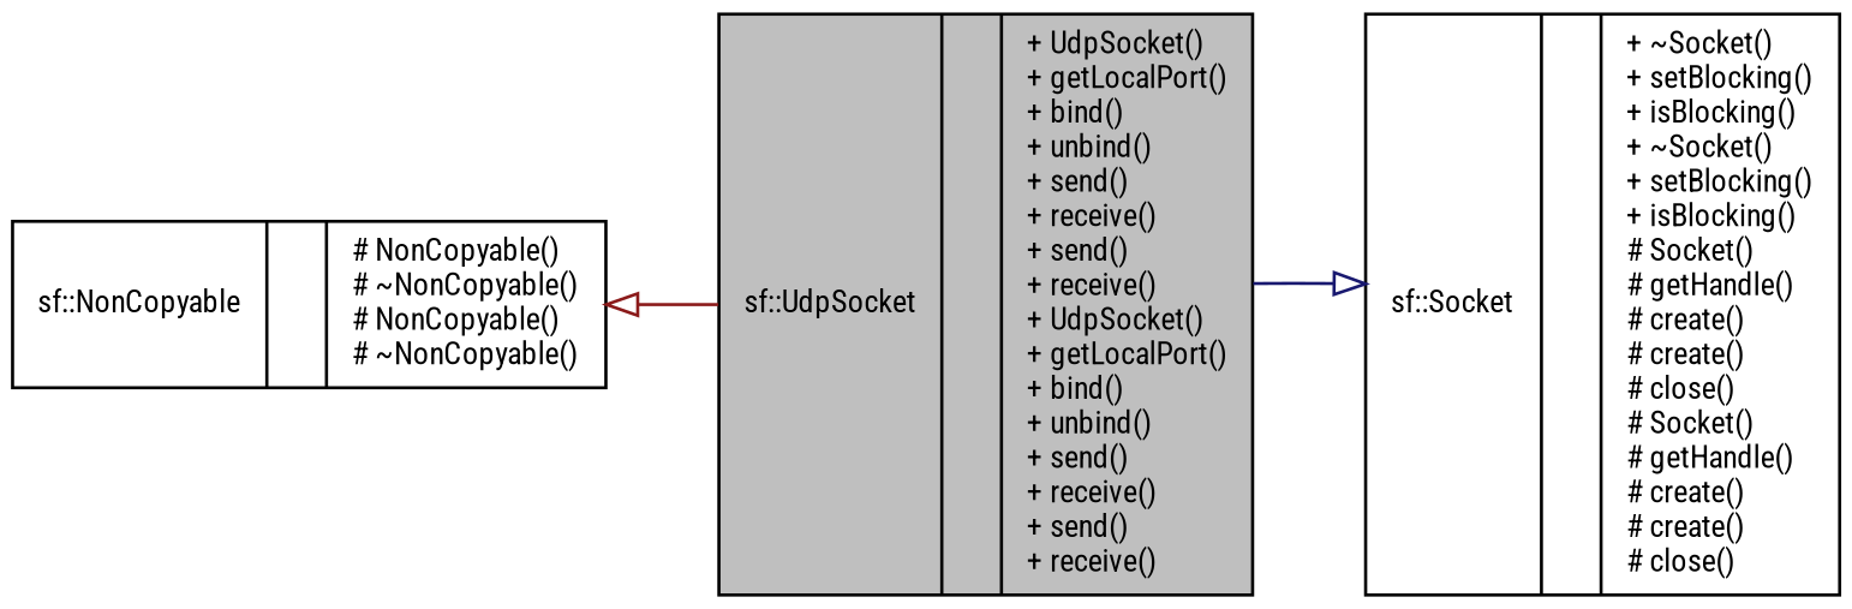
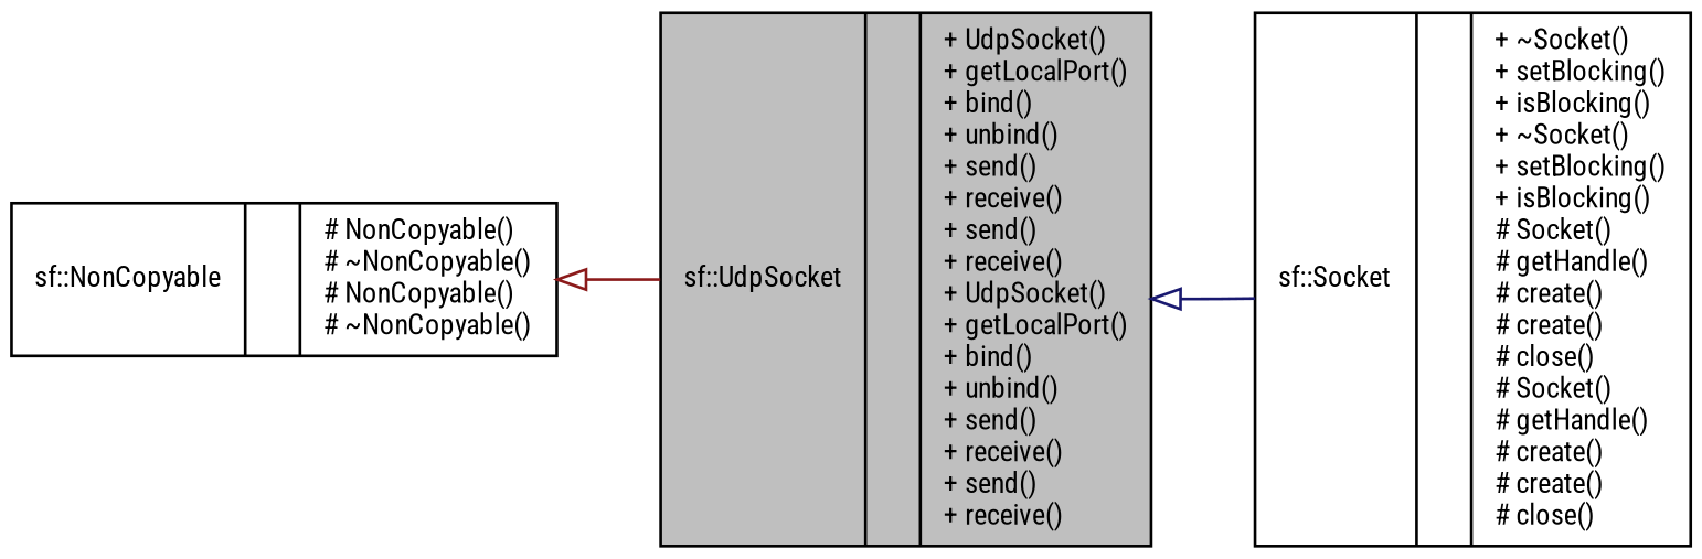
  digraph {
    fontname="Roboto Condensed"
    rankdir=LR
    node [color=black fillcolor=white fontname="Roboto Condensed" fontsize=10 shape=record style=filled]
    edge [arrowtail=onormal dir=back fontname="Roboto Condensed" fontsize=10 labelfontname=Helvetica labelfontsize=10 style=solid]
    n1 [fillcolor=grey75 fontcolor=black height=0.2 label="{sf::UdpSocket\n||+ UdpSocket()\l+ getLocalPort()\l+ bind()\l+ unbind()\l+ send()\l+ receive()\l+ send()\l+ receive()\l+ UdpSocket()\l+ getLocalPort()\l+ bind()\l+ unbind()\l+ send()\l+ receive()\l+ send()\l+ receive()\l}" width=0.4]
    n2 [height=0.2 label="{sf::Socket\n||+ ~Socket()\l+ setBlocking()\l+ isBlocking()\l+ ~Socket()\l+ setBlocking()\l+ isBlocking()\l# Socket()\l# getHandle()\l# create()\l# create()\l# close()\l# Socket()\l# getHandle()\l# create()\l# create()\l# close()\l}" width=0.4]
    n3 [height=0.2 label="{sf::NonCopyable\n||# NonCopyable()\l# ~NonCopyable()\l# NonCopyable()\l# ~NonCopyable()\l}" width=0.4]
-   n2 -> n1 [color=midnightblue]
+   n1 -> n2 [color=midnightblue]
    n3 -> n1 [color=firebrick4]
  }
